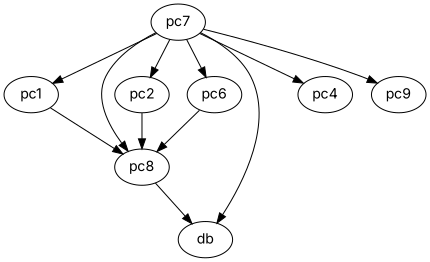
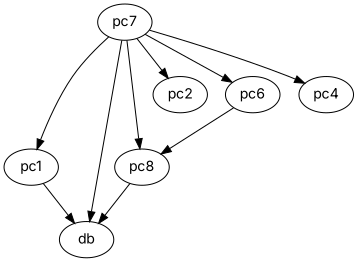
  digraph {
    fontname=Inter
    node [fontname=Inter]
    edge [fontname=Inter weight=1]
    pc1
    pc8
    db
    pc2
    pc6
    pc7
    pc4
-   pc9
-   pc1 -> pc8
+   pc1 -> db
    pc8 -> db
-   pc2 -> pc8
    pc6 -> pc8 [weight=2]
    pc7 -> pc1
    pc7 -> pc8 [weight=2]
    pc7 -> db
    pc7 -> pc2
    pc7 -> pc6
    pc7 -> pc4
-   pc7 -> pc9
  }
